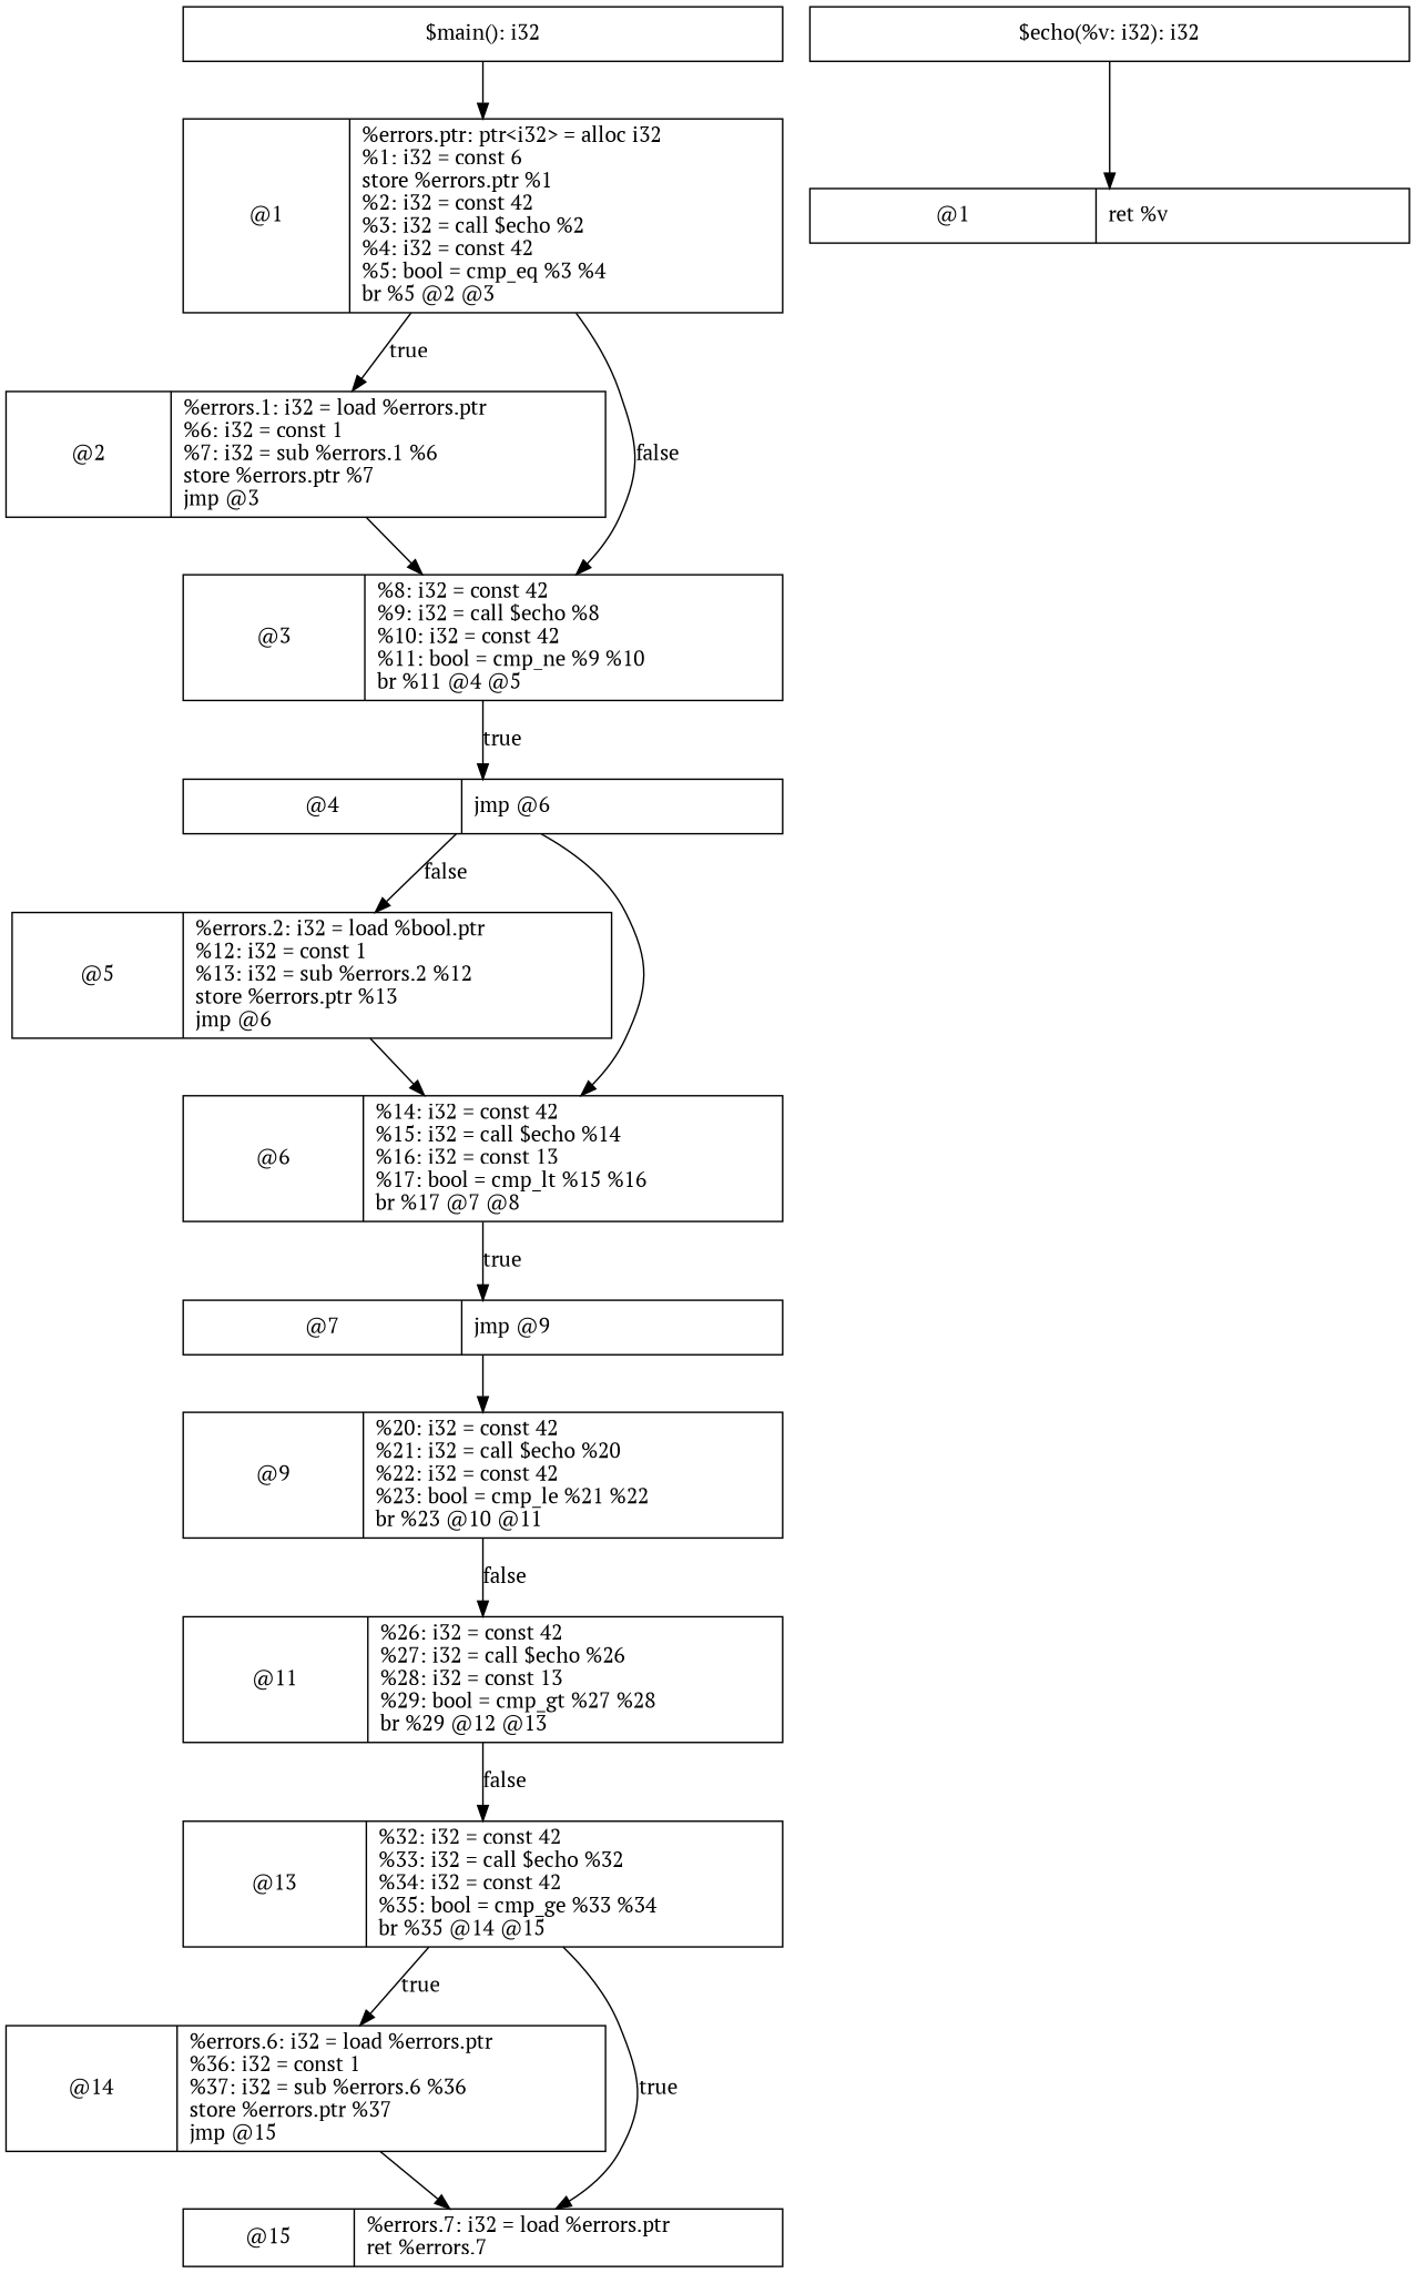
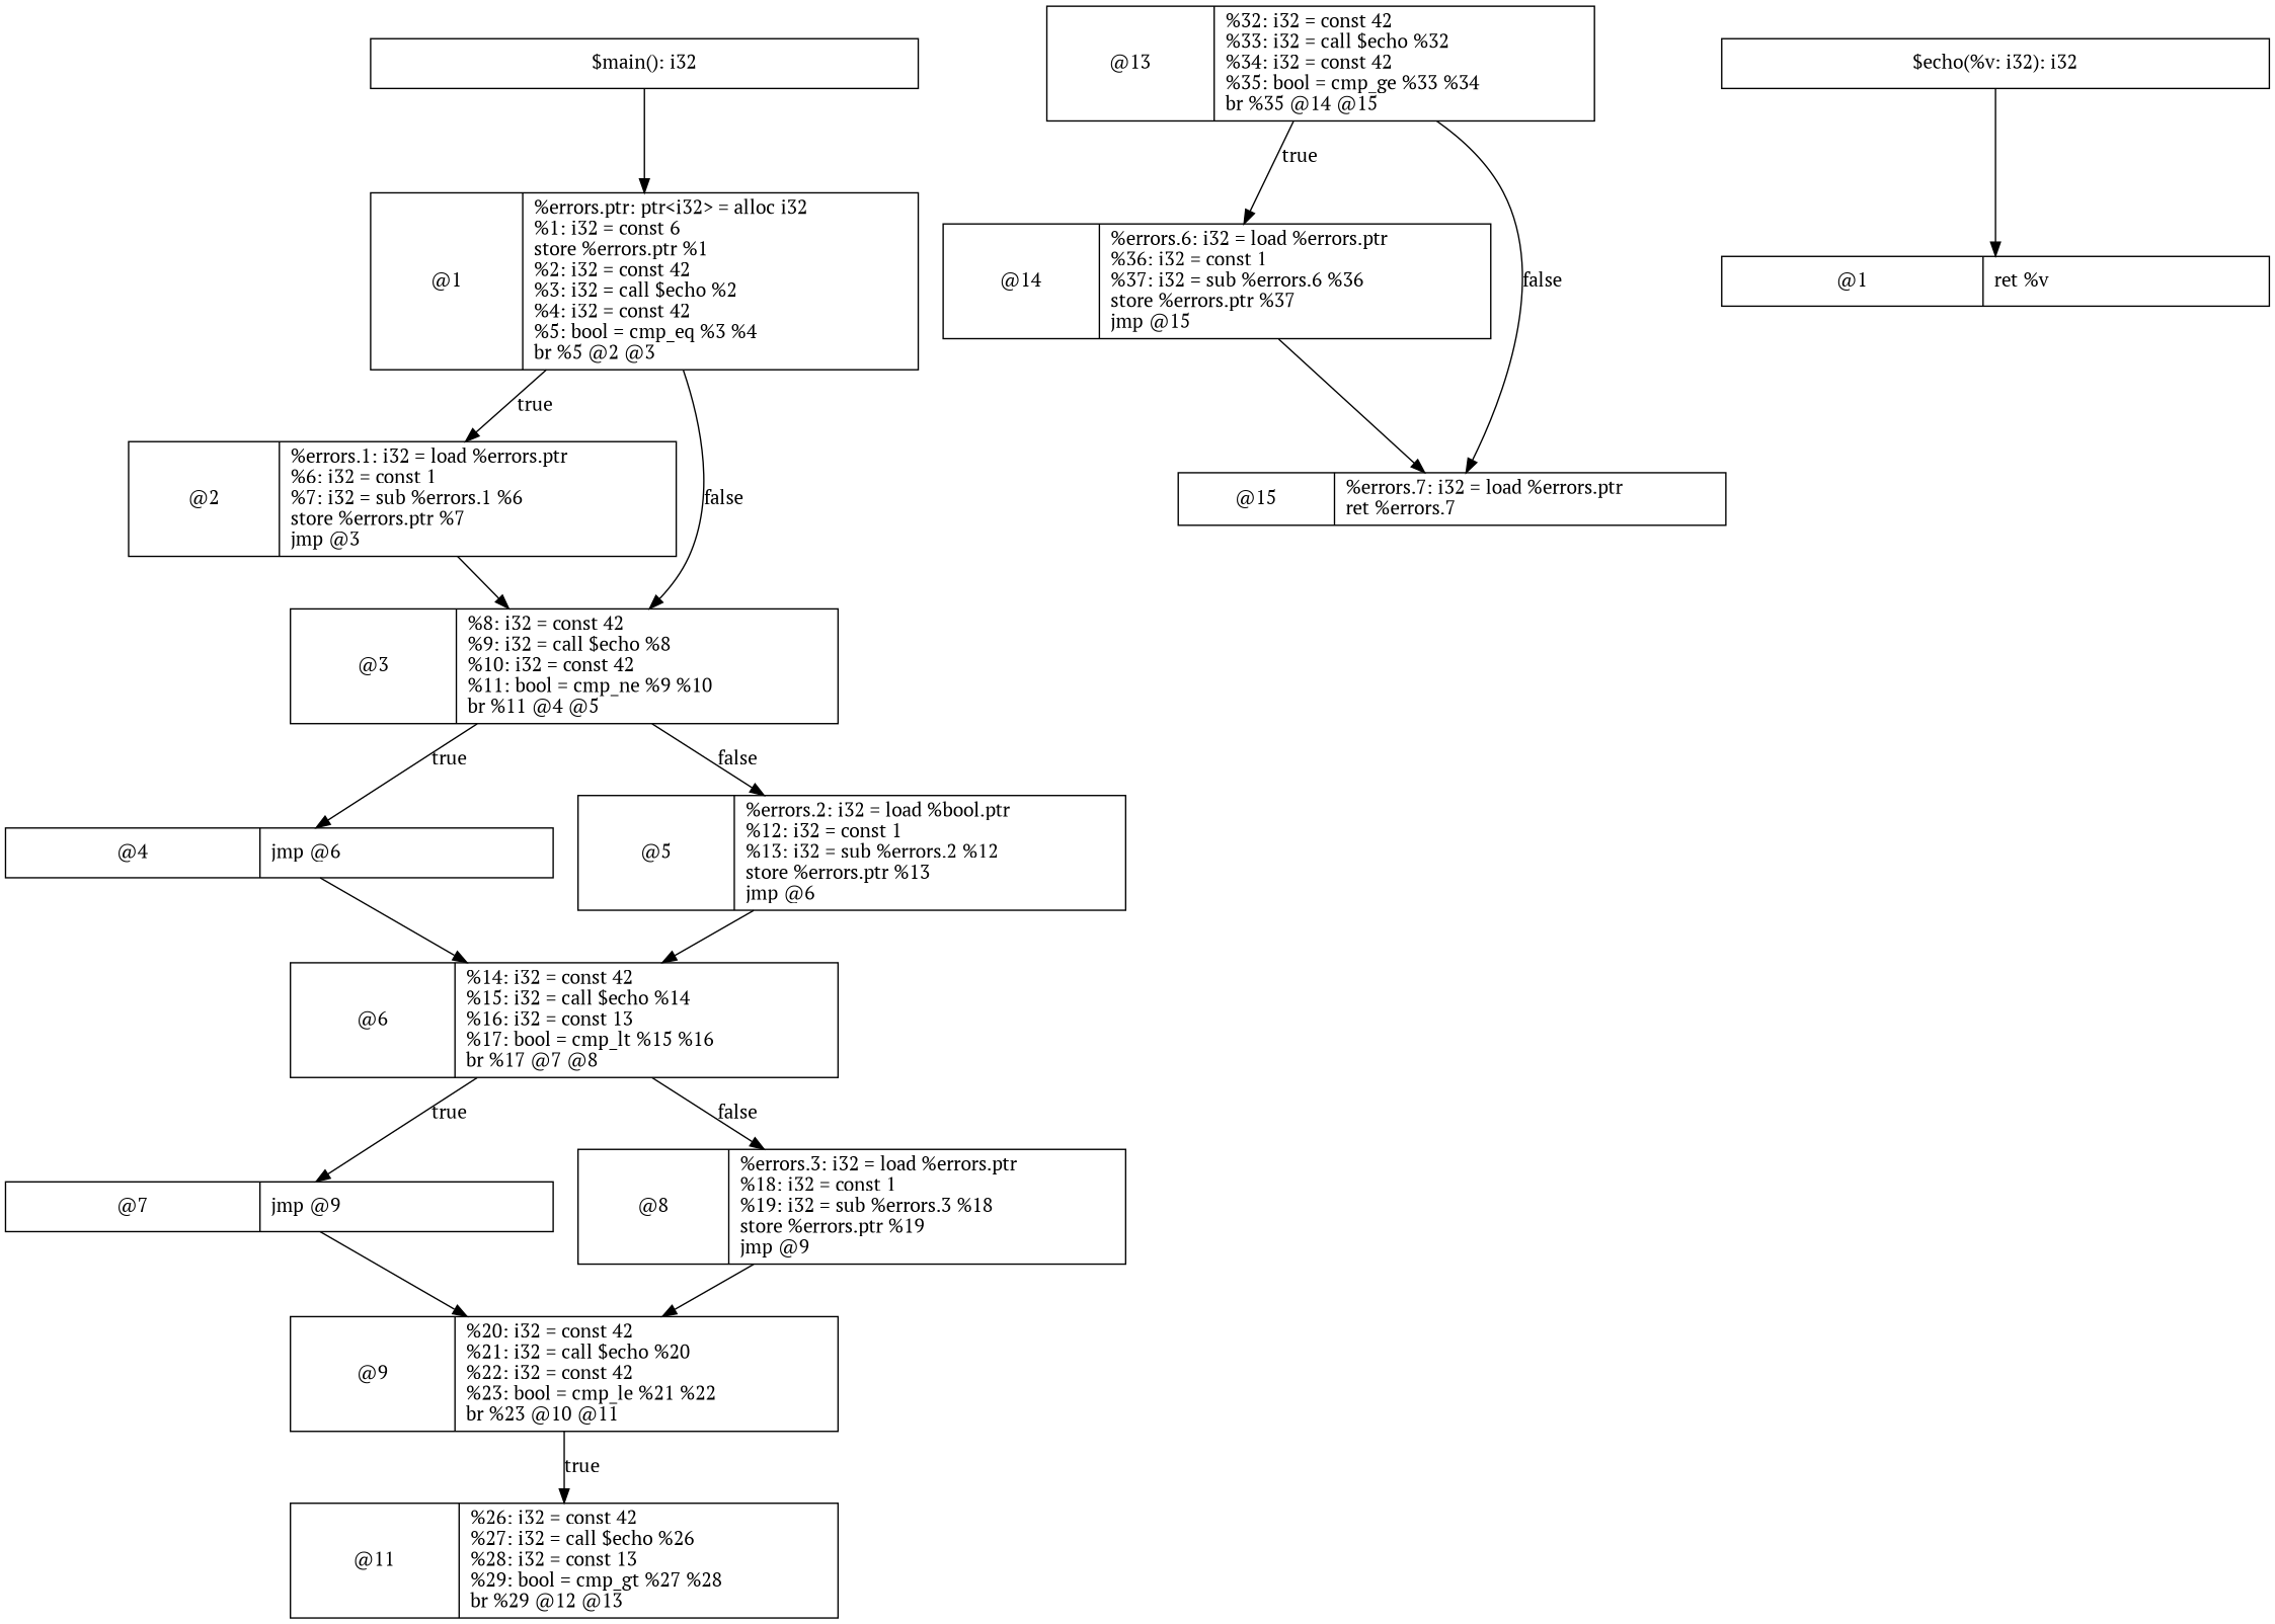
  digraph {
    fontname="PT Serif"
    node [fontname="PT Serif" shape=record]
    edge [fontname="PT Serif"]
    n1 [label="@1|%errors.ptr: ptr&lt;i32&gt; = alloc i32\l%1: i32 = const 6\lstore %errors.ptr %1\l%2: i32 = const 42\l%3: i32 = call $echo %2\l%4: i32 = const 42\l%5: bool = cmp_eq %3 %4\lbr %5 @2 @3\l" width=5.5]
    n2 [label="@2|%errors.1: i32 = load %errors.ptr\l%6: i32 = const 1\l%7: i32 = sub %errors.1 %6\lstore %errors.ptr %7\ljmp @3\l" width=5.5]
    n3 [label="@3|%8: i32 = const 42\l%9: i32 = call $echo %8\l%10: i32 = const 42\l%11: bool = cmp_ne %9 %10\lbr %11 @4 @5\l" width=5.5]
    "$main(): i32" [width=5.5]
    n5 [label="@4|jmp @6\l" width=5.5]
    n6 [label="@5|%errors.2: i32 = load %bool.ptr\l%12: i32 = const 1\l%13: i32 = sub %errors.2 %12\lstore %errors.ptr %13\ljmp @6\l" width=5.5]
    n7 [label="@6|%14: i32 = const 42\l%15: i32 = call $echo %14\l%16: i32 = const 13\l%17: bool = cmp_lt %15 %16\lbr %17 @7 @8\l" width=5.5]
    n8 [label="@7|jmp @9\l" width=5.5]
+   n9 [label="@8|%errors.3: i32 = load %errors.ptr\l%18: i32 = const 1\l%19: i32 = sub %errors.3 %18\lstore %errors.ptr %19\ljmp @9\l" width=5.5]
    n10 [label="@9|%20: i32 = const 42\l%21: i32 = call $echo %20\l%22: i32 = const 42\l%23: bool = cmp_le %21 %22\lbr %23 @10 @11\l" width=5.5]
    n11 [label="@11|%26: i32 = const 42\l%27: i32 = call $echo %26\l%28: i32 = const 13\l%29: bool = cmp_gt %27 %28\lbr %29 @12 @13\l" width=5.5]
    n12 [label="@13|%32: i32 = const 42\l%33: i32 = call $echo %32\l%34: i32 = const 42\l%35: bool = cmp_ge %33 %34\lbr %35 @14 @15\l" width=5.5]
    n13 [label="@14|%errors.6: i32 = load %errors.ptr\l%36: i32 = const 1\l%37: i32 = sub %errors.6 %36\lstore %errors.ptr %37\ljmp @15\l" width=5.5]
    n14 [label="@15|%errors.7: i32 = load %errors.ptr\lret %errors.7\l" width=5.5]
    n15 [label="@1|ret %v\l" width=5.5]
    "$echo(%v: i32): i32" [width=5.5]
    n1 -> n2 [label=true]
    n1 -> n3 [label=false]
    n2 -> n3
    n3 -> n5 [label=true]
-   n5 -> n6 [label=false]
+   n3 -> n6 [label=false]
    "$main(): i32" -> n1
    n5 -> n7
    n6 -> n7
    n7 -> n8 [label=true]
+   n7 -> n9 [label=false]
    n8 -> n10
-   n10 -> n11 [label=false]
-   n11 -> n12 [label=false]
+   n9 -> n10
+   n10 -> n11 [label=true]
    n12 -> n13 [label=true]
-   n12 -> n14 [label=true]
+   n12 -> n14 [label=false]
    n13 -> n14
    "$echo(%v: i32): i32" -> n15
  }
